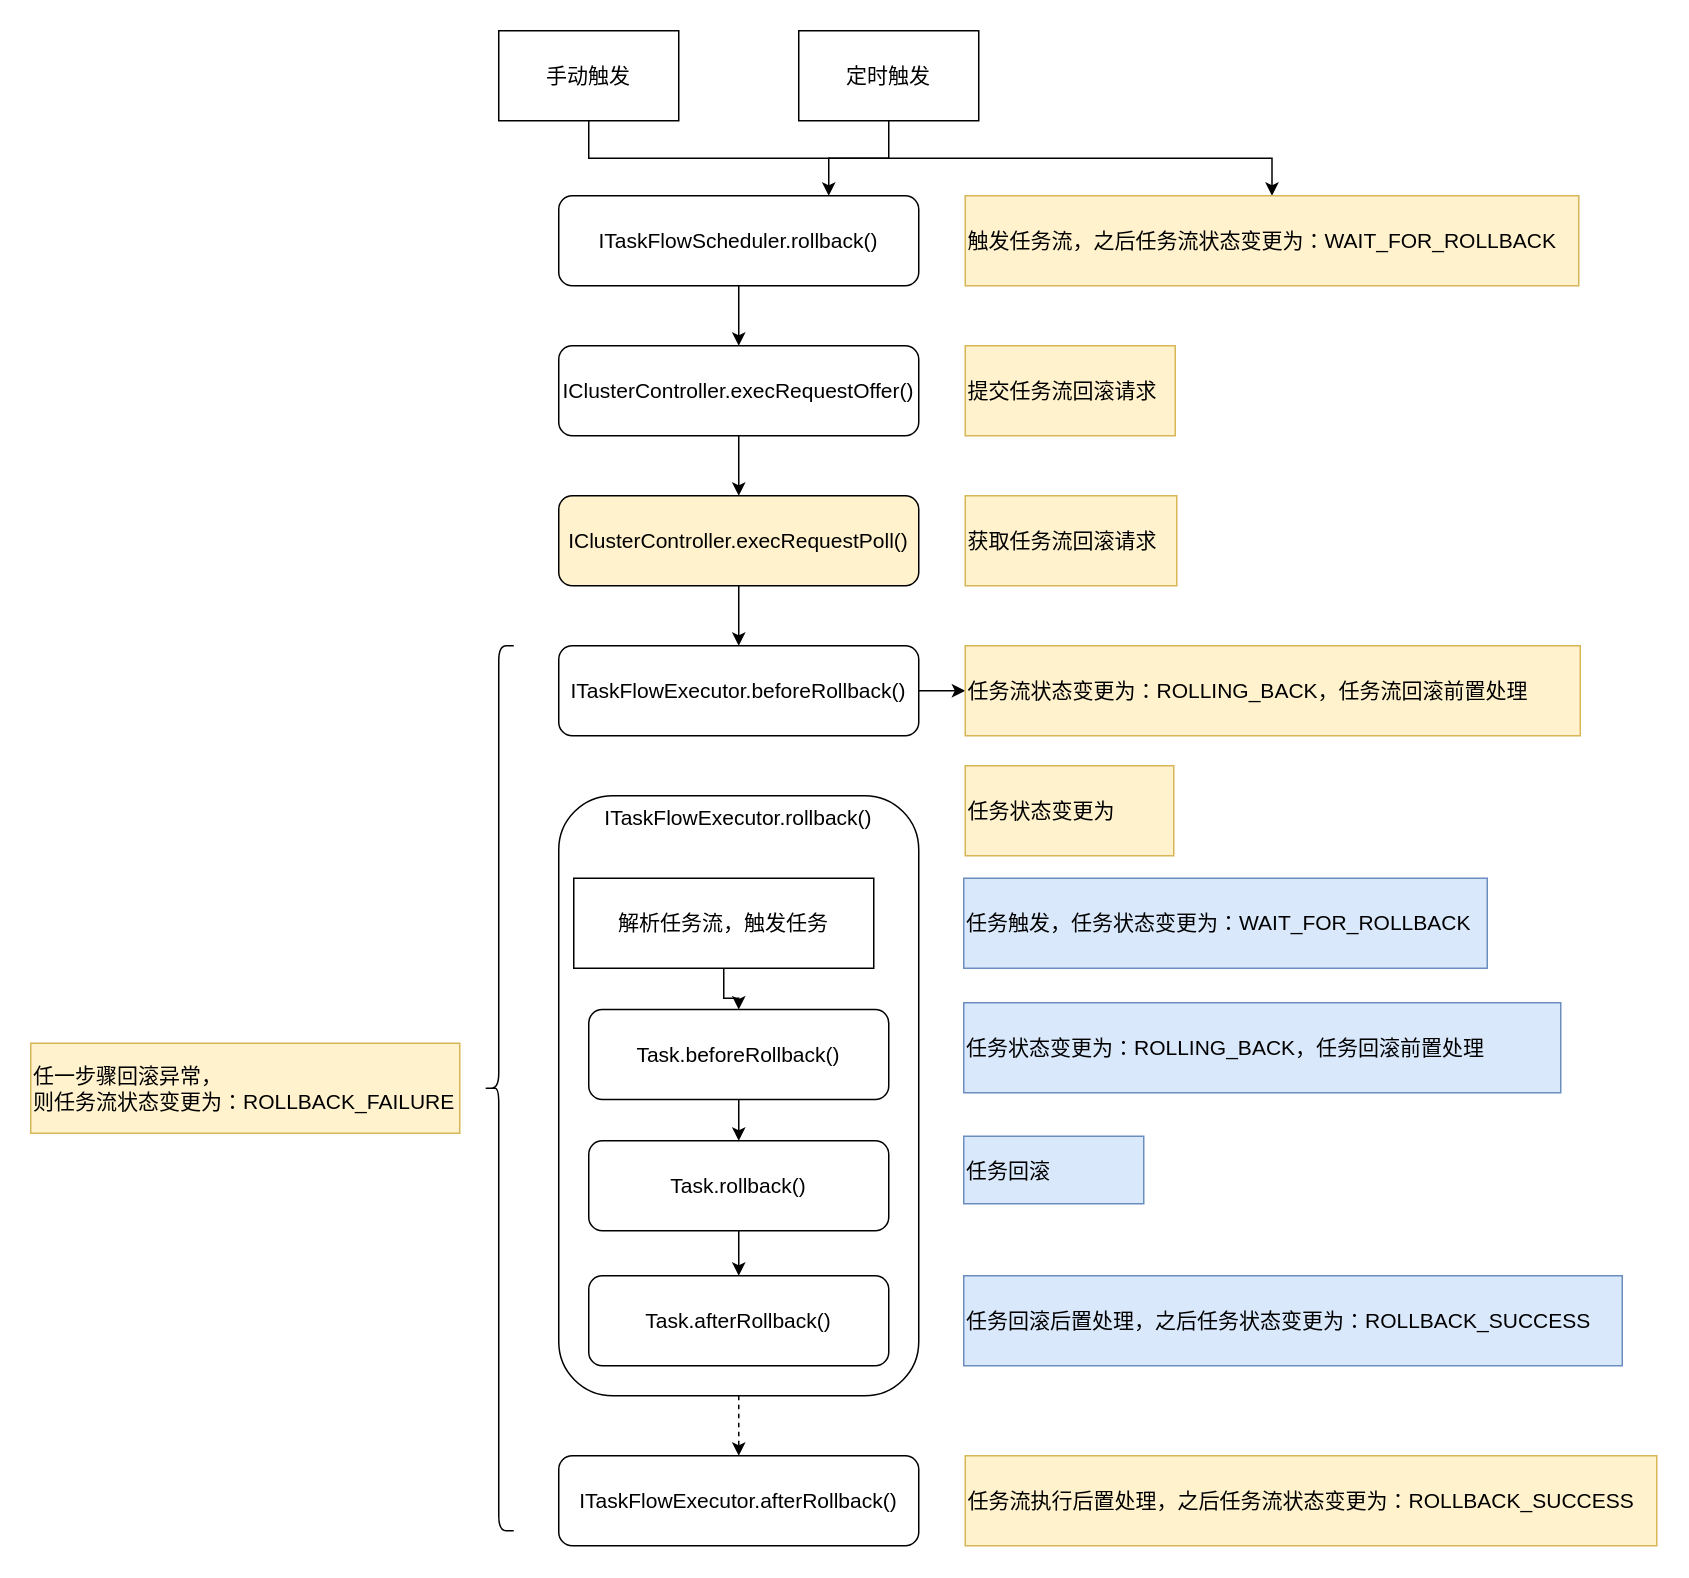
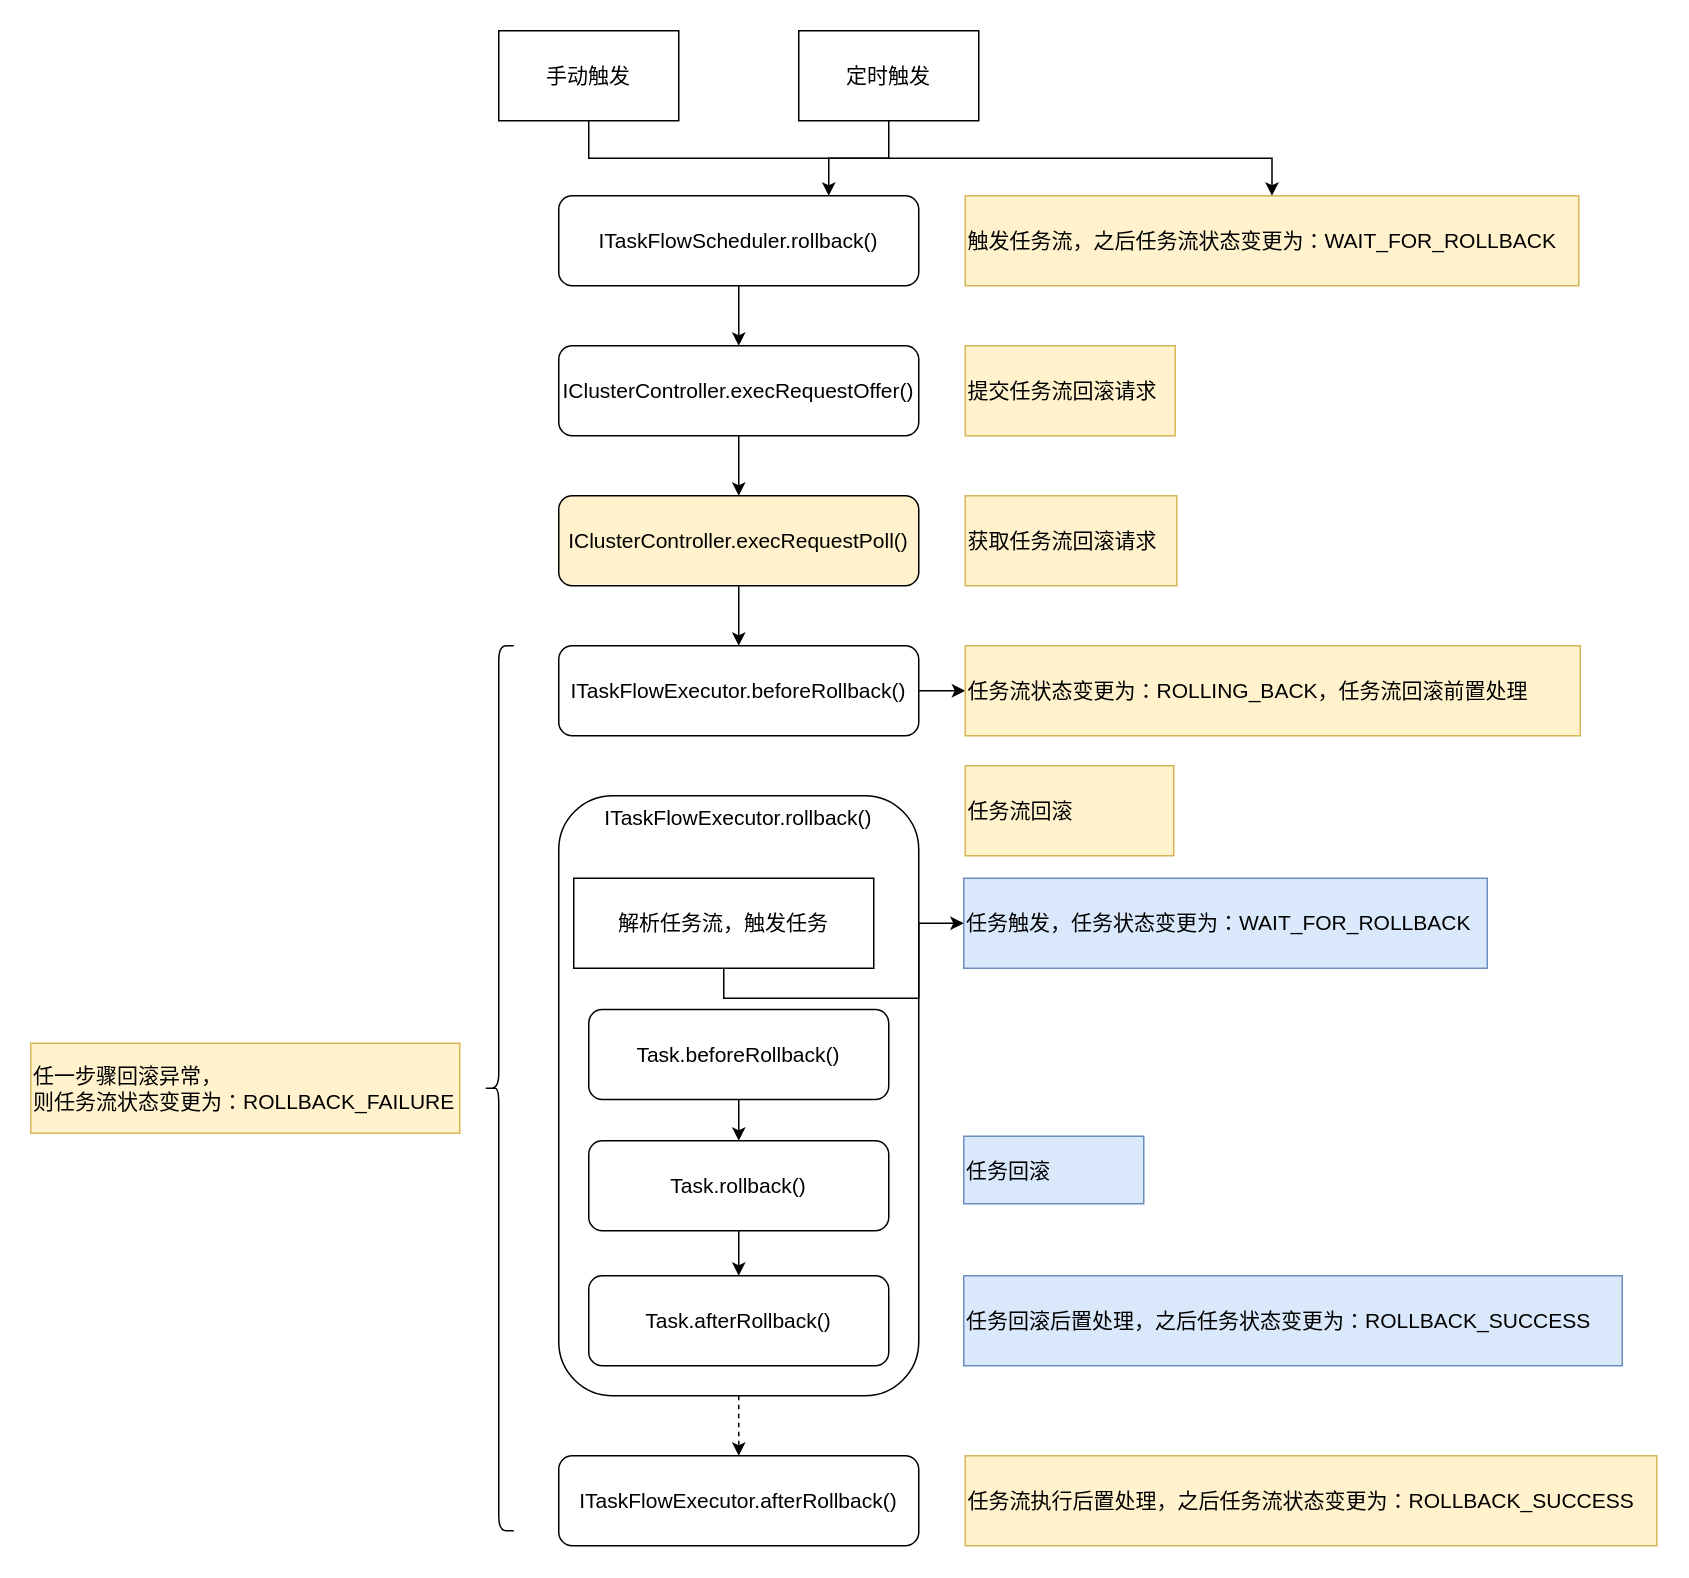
  <mxCell id="0" />
  <mxCell id="1" parent="0" />
  <mxCell id="2" value="ITaskFlowScheduler.rollback()" style="rounded=1;whiteSpace=wrap;html=1;fontSize=14;spacingRight=0;" parent="1" vertex="1"><mxGeometry x="372" y="130" width="240" height="60" as="geometry" /></mxCell>
  <mxCell id="3" style="edgeStyle=orthogonalEdgeStyle;rounded=0;orthogonalLoop=1;jettySize=auto;html=1;exitX=0.5;exitY=1;exitDx=0;exitDy=0;entryX=0.75;entryY=0;entryDx=0;entryDy=0;fontSize=14;spacingRight=0;" parent="1" source="4" target="2" edge="1"><mxGeometry relative="1" as="geometry" /></mxCell>
  <mxCell id="4" value="定时触发" style="rounded=0;whiteSpace=wrap;html=1;fontSize=14;spacingRight=0;" parent="1" vertex="1"><mxGeometry x="532" y="20" width="120" height="60" as="geometry" /></mxCell>
  <mxCell id="5" style="edgeStyle=orthogonalEdgeStyle;rounded=0;orthogonalLoop=1;jettySize=auto;html=1;exitX=0.5;exitY=1;exitDx=0;exitDy=0;fontSize=14;spacingRight=0;" parent="1" source="6" target="19" edge="1"><mxGeometry relative="1" as="geometry" /></mxCell>
  <mxCell id="6" value="手动触发" style="rounded=0;whiteSpace=wrap;html=1;fontSize=14;spacingRight=0;" parent="1" vertex="1"><mxGeometry x="332" y="20" width="120" height="60" as="geometry" /></mxCell>
  <mxCell id="7" value="" style="edgeStyle=orthogonalEdgeStyle;rounded=0;orthogonalLoop=1;jettySize=auto;html=1;exitX=0.5;exitY=1;exitDx=0;exitDy=0;fontSize=14;spacingRight=0;" parent="1" source="2" target="9" edge="1"><mxGeometry relative="1" as="geometry"><mxPoint x="492" y="290" as="sourcePoint" /></mxGeometry></mxCell>
  <mxCell id="8" value="" style="edgeStyle=orthogonalEdgeStyle;rounded=0;orthogonalLoop=1;jettySize=auto;html=1;fontSize=14;spacingRight=0;" parent="1" source="9" target="11" edge="1"><mxGeometry relative="1" as="geometry" /></mxCell>
  <mxCell id="9" value="IClusterController.execRequestOffer()" style="rounded=1;whiteSpace=wrap;html=1;fontSize=14;spacingRight=0;" parent="1" vertex="1"><mxGeometry x="372" y="230" width="240" height="60" as="geometry" /></mxCell>
  <mxCell id="10" value="" style="edgeStyle=orthogonalEdgeStyle;rounded=0;orthogonalLoop=1;jettySize=auto;html=1;fontSize=14;spacingRight=0;" parent="1" source="11" target="13" edge="1"><mxGeometry relative="1" as="geometry" /></mxCell>
  <mxCell id="11" value="IClusterController.execRequestPoll()" style="rounded=1;whiteSpace=wrap;html=1;fontSize=14;spacingRight=0;fillColor=#fff2cc;" parent="1" vertex="1"><mxGeometry x="372" y="330" width="240" height="60" as="geometry" /></mxCell>
  <mxCell id="12" value="" style="edgeStyle=orthogonalEdgeStyle;rounded=0;orthogonalLoop=1;jettySize=auto;html=1;fontSize=14;spacingRight=0;" parent="1" source="13" target="20" edge="1"><mxGeometry relative="1" as="geometry" /></mxCell>
  <mxCell id="13" value="ITaskFlowExecutor.beforeRollback()" style="rounded=1;whiteSpace=wrap;html=1;fontSize=14;spacingRight=0;" parent="1" vertex="1"><mxGeometry x="372" y="430" width="240" height="60" as="geometry" /></mxCell>
  <mxCell id="14" value="" style="edgeStyle=orthogonalEdgeStyle;rounded=0;orthogonalLoop=1;jettySize=auto;html=1;fontSize=14;spacingRight=0;dashed=1;" parent="1" source="15" target="16" edge="1"><mxGeometry relative="1" as="geometry" /></mxCell>
  <mxCell id="15" value="ITaskFlowExecutor.rollback()" style="rounded=1;whiteSpace=wrap;html=1;verticalAlign=top;fontSize=14;spacingRight=0;" parent="1" vertex="1"><mxGeometry x="372" y="530" width="240" height="400" as="geometry" /></mxCell>
  <mxCell id="16" value="ITaskFlowExecutor.afterRollback()" style="rounded=1;whiteSpace=wrap;html=1;fontSize=14;spacingRight=0;" parent="1" vertex="1"><mxGeometry x="372" y="970" width="240" height="60" as="geometry" /></mxCell>
  <mxCell id="17" value="提交任务流回滚请求" style="rounded=0;whiteSpace=wrap;html=1;fillColor=#fff2cc;strokeColor=#d6b656;fontSize=14;spacingRight=0;align=left;" parent="1" vertex="1"><mxGeometry x="643" y="230" width="140" height="60" as="geometry" /></mxCell>
  <mxCell id="18" value="获取任务流回滚请求" style="rounded=0;whiteSpace=wrap;html=1;fillColor=#fff2cc;strokeColor=#d6b656;fontSize=14;spacingRight=0;align=left;" parent="1" vertex="1"><mxGeometry x="643" y="330" width="141" height="60" as="geometry" /></mxCell>
  <mxCell id="19" value="触发任务流，之后任务流状态变更为：WAIT_FOR_ROLLBACK" style="rounded=0;whiteSpace=wrap;html=1;fillColor=#fff2cc;strokeColor=#d6b656;fontSize=14;spacingRight=0;align=left;" parent="1" vertex="1"><mxGeometry x="643" y="130" width="409" height="60" as="geometry" /></mxCell>
  <mxCell id="20" value="任务流状态变更为：ROLLING_BACK，任务流回滚前置处理" style="rounded=0;whiteSpace=wrap;html=1;fillColor=#fff2cc;strokeColor=#d6b656;fontSize=14;spacingRight=0;align=left;" parent="1" vertex="1"><mxGeometry x="643" y="430" width="410" height="60" as="geometry" /></mxCell>
  <mxCell id="21" value="任务流执行后置处理，之后任务流状态变更为：ROLLBACK_SUCCESS" style="rounded=0;whiteSpace=wrap;html=1;fillColor=#fff2cc;strokeColor=#d6b656;fontSize=14;spacingRight=0;align=left;" parent="1" vertex="1"><mxGeometry x="643" y="970" width="461" height="60" as="geometry" /></mxCell>
- <mxCell id="22" value="任务状态变更为" style="rounded=0;whiteSpace=wrap;html=1;fillColor=#fff2cc;strokeColor=#d6b656;fontSize=14;spacingRight=0;align=left;" parent="1" vertex="1"><mxGeometry x="643" y="510" width="139" height="60" as="geometry" /></mxCell>
+ <mxCell id="22" value="任务流回滚" style="rounded=0;whiteSpace=wrap;html=1;fillColor=#fff2cc;strokeColor=#d6b656;fontSize=14;spacingRight=0;align=left;" parent="1" vertex="1"><mxGeometry x="643" y="510" width="139" height="60" as="geometry" /></mxCell>
  <mxCell id="23" value="" style="shape=curlyBracket;whiteSpace=wrap;html=1;rounded=1;fontSize=14;spacingRight=0;" parent="1" vertex="1"><mxGeometry x="322" y="430" width="20" height="590" as="geometry" /></mxCell>
  <mxCell id="24" value="任一步骤回滚异常，&lt;br&gt;则任务流状态变更为：ROLLBACK_FAILURE" style="rounded=0;whiteSpace=wrap;html=1;fillColor=#fff2cc;strokeColor=#d6b656;fontSize=14;spacingRight=0;align=left;" parent="1" vertex="1"><mxGeometry x="20" y="695" width="286" height="60" as="geometry" /></mxCell>
  <mxCell id="25" value="任务触发，任务状态变更为：WAIT_FOR_ROLLBACK" style="rounded=0;whiteSpace=wrap;html=1;fillColor=#dae8fc;strokeColor=#6c8ebf;fontSize=14;spacingRight=0;align=left;" parent="1" vertex="1"><mxGeometry x="642" y="585" width="349" height="60" as="geometry" /></mxCell>
  <mxCell id="26" value="" style="edgeStyle=orthogonalEdgeStyle;rounded=0;orthogonalLoop=1;jettySize=auto;html=1;fontSize=14;spacingRight=0;" parent="1" source="27" target="29" edge="1"><mxGeometry relative="1" as="geometry" /></mxCell>
  <mxCell id="27" value="Task.beforeRollback()" style="rounded=1;whiteSpace=wrap;html=1;fontSize=14;spacingRight=0;" parent="1" vertex="1"><mxGeometry x="392" y="672.5" width="200" height="60" as="geometry" /></mxCell>
  <mxCell id="28" value="" style="edgeStyle=orthogonalEdgeStyle;rounded=0;orthogonalLoop=1;jettySize=auto;html=1;fontSize=14;spacingRight=0;" parent="1" source="29" target="30" edge="1"><mxGeometry relative="1" as="geometry" /></mxCell>
  <mxCell id="29" value="Task.rollback()" style="rounded=1;whiteSpace=wrap;html=1;fontSize=14;spacingRight=0;" parent="1" vertex="1"><mxGeometry x="392" y="760" width="200" height="60" as="geometry" /></mxCell>
  <mxCell id="30" value="Task.afterRollback()" style="rounded=1;whiteSpace=wrap;html=1;fontSize=14;spacingRight=0;" parent="1" vertex="1"><mxGeometry x="392" y="850" width="200" height="60" as="geometry" /></mxCell>
- <mxCell id="31" value="任务状态变更为：ROLLING_BACK，任务回滚前置处理" style="rounded=0;whiteSpace=wrap;html=1;fillColor=#dae8fc;strokeColor=#6c8ebf;fontSize=14;spacingRight=0;align=left;" parent="1" vertex="1"><mxGeometry x="642" y="668" width="398" height="60" as="geometry" /></mxCell>
  <mxCell id="32" value="任务回滚" style="rounded=0;whiteSpace=wrap;html=1;fillColor=#dae8fc;strokeColor=#6c8ebf;fontSize=14;spacingRight=0;align=left;" parent="1" vertex="1"><mxGeometry x="642" y="757" width="120" height="45" as="geometry" /></mxCell>
  <mxCell id="33" value="任务回滚后置处理，之后任务状态变更为：ROLLBACK_SUCCESS" style="rounded=0;whiteSpace=wrap;html=1;fillColor=#dae8fc;strokeColor=#6c8ebf;fontSize=14;spacingRight=0;align=left;" parent="1" vertex="1"><mxGeometry x="642" y="850" width="439" height="60" as="geometry" /></mxCell>
- <mxCell id="34" style="edgeStyle=orthogonalEdgeStyle;rounded=0;orthogonalLoop=1;jettySize=auto;html=1;exitX=0.5;exitY=1;exitDx=0;exitDy=0;fontSize=14;spacingRight=0;" parent="1" source="35" target="27" edge="1"><mxGeometry relative="1" as="geometry" /></mxCell>
+ <mxCell id="34" style="edgeStyle=orthogonalEdgeStyle;rounded=0;orthogonalLoop=1;jettySize=auto;html=1;exitX=0.5;exitY=1;exitDx=0;exitDy=0;fontSize=14;spacingRight=0;" parent="1" source="35" target="25" edge="1"><mxGeometry relative="1" as="geometry" /></mxCell>
  <mxCell id="35" value="解析任务流，触发任务" style="rounded=0;whiteSpace=wrap;html=1;fontSize=14;spacingRight=0;" parent="1" vertex="1"><mxGeometry x="382" y="585" width="200" height="60" as="geometry" /></mxCell>
